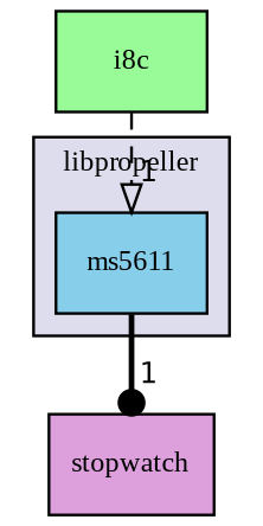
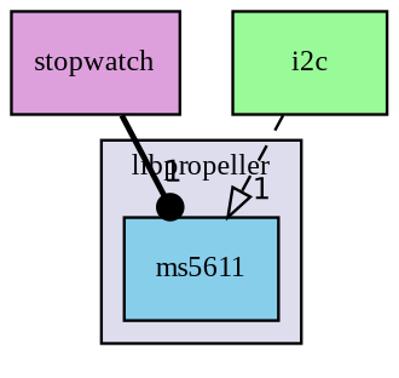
  digraph {
    compound=true
    fontname="Liberation Serif"
    node [fontname="Liberation Serif" fontsize=10 shape=box style=filled]
    edge [fontname="Liberation Serif" headlabel=1 labeldistance=1.5 labelfontname=Helvetica labelfontsize=10]
    n1 [fillcolor=skyblue label=ms5611 pencolor=black]
    n2 [fillcolor=plum label=stopwatch]
-   n3 [fillcolor=palegreen label=i8c]
+   n3 [fillcolor=palegreen label=i2c]
    subgraph cluster_1 {
      bgcolor="#ddddee"
      fontsize=10
      label=libpropeller
      pencolor=black
      n1
    }
-   n1 -> n2 [arrowhead=dot style=bold]
+   n2 -> n1 [arrowhead=dot style=bold]
    n3 -> n1 [arrowhead=onormal style=dashed]
  }
